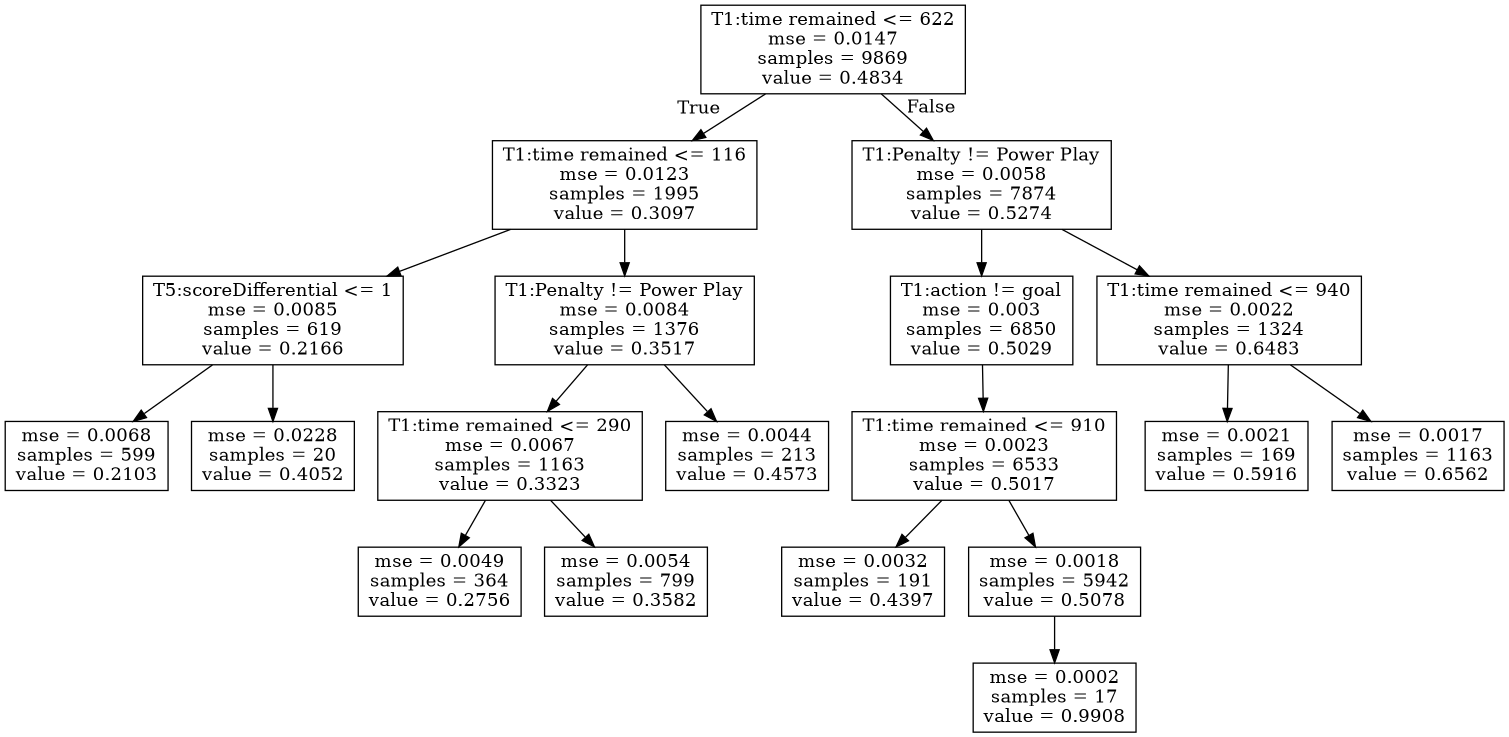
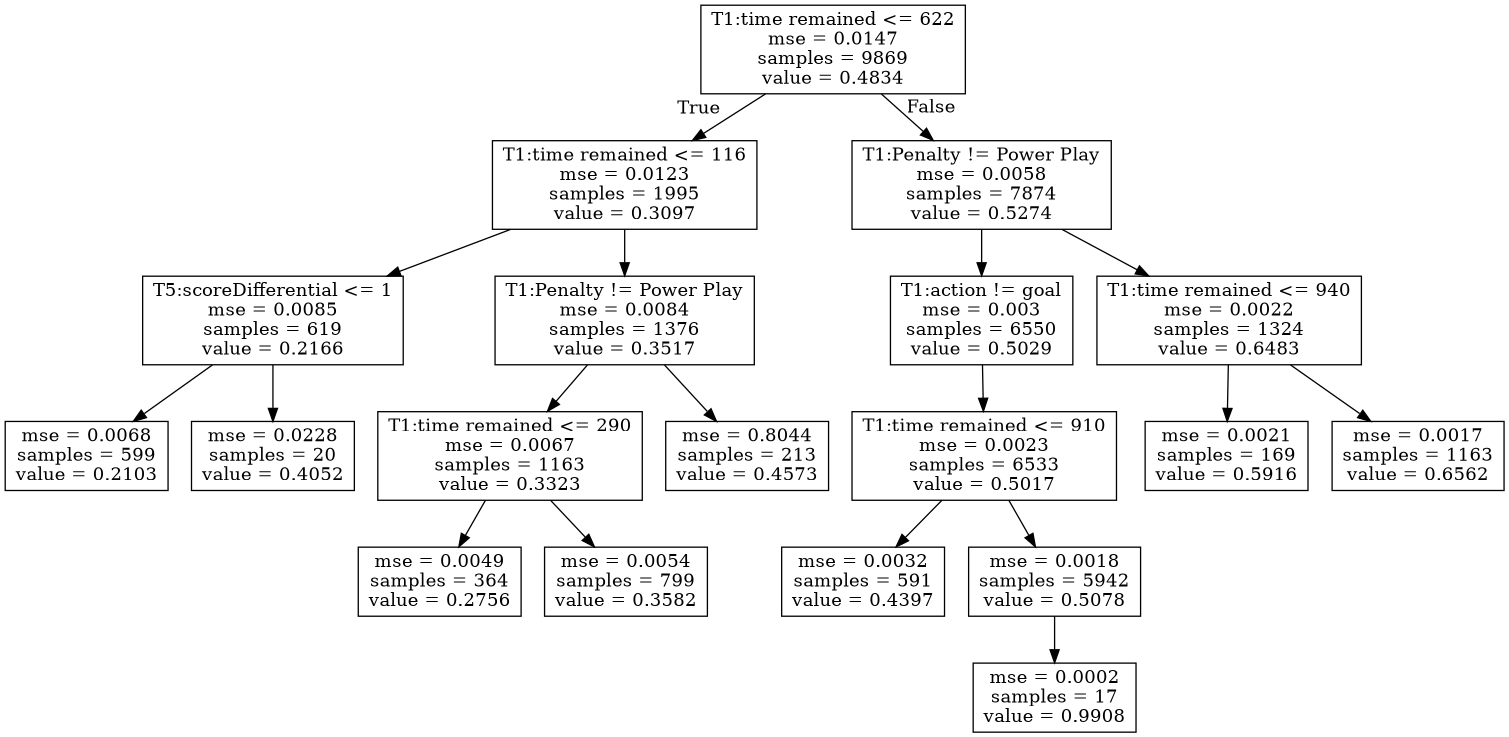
  digraph {
    node [shape=box]
    n1 [label="T1:time remained <= 622\nmse = 0.0147\nsamples = 9869\nvalue = 0.4834"]
    n2 [label="T1:time remained <= 116\nmse = 0.0123\nsamples = 1995\nvalue = 0.3097"]
    n3 [label="T1:Penalty != Power Play\nmse = 0.0058\nsamples = 7874\nvalue = 0.5274"]
    n4 [label="T5:scoreDifferential <= 1\nmse = 0.0085\nsamples = 619\nvalue = 0.2166"]
    n5 [label="T1:Penalty != Power Play\nmse = 0.0084\nsamples = 1376\nvalue = 0.3517"]
-   n6 [label="T1:action != goal\nmse = 0.003\nsamples = 6850\nvalue = 0.5029"]
+   n6 [label="T1:action != goal\nmse = 0.003\nsamples = 6550\nvalue = 0.5029"]
    n7 [label="T1:time remained <= 940\nmse = 0.0022\nsamples = 1324\nvalue = 0.6483"]
    n8 [label="mse = 0.0068\nsamples = 599\nvalue = 0.2103"]
    n9 [label="mse = 0.0228\nsamples = 20\nvalue = 0.4052"]
    n10 [label="T1:time remained <= 290\nmse = 0.0067\nsamples = 1163\nvalue = 0.3323"]
-   n11 [label="mse = 0.0044\nsamples = 213\nvalue = 0.4573"]
+   n11 [label="mse = 0.8044\nsamples = 213\nvalue = 0.4573"]
    n12 [label="mse = 0.0049\nsamples = 364\nvalue = 0.2756"]
    n13 [label="mse = 0.0054\nsamples = 799\nvalue = 0.3582"]
    n14 [label="T1:time remained <= 910\nmse = 0.0023\nsamples = 6533\nvalue = 0.5017"]
    n15 [label="mse = 0.0021\nsamples = 169\nvalue = 0.5916"]
    n16 [label="mse = 0.0017\nsamples = 1163\nvalue = 0.6562"]
-   n17 [label="mse = 0.0032\nsamples = 191\nvalue = 0.4397"]
+   n17 [label="mse = 0.0032\nsamples = 591\nvalue = 0.4397"]
    n18 [label="mse = 0.0018\nsamples = 5942\nvalue = 0.5078"]
    n19 [label="mse = 0.0002\nsamples = 17\nvalue = 0.9908"]
    n1 -> n2 [headlabel=True labelangle=45 labeldistance=2.5]
    n1 -> n3 [headlabel=False labelangle=-45 labeldistance=2.5]
    n2 -> n4
    n2 -> n5
    n3 -> n6
    n3 -> n7
    n4 -> n8
    n4 -> n9
    n5 -> n10
    n5 -> n11
    n6 -> n14
    n7 -> n15
    n7 -> n16
    n10 -> n12
    n10 -> n13
    n14 -> n17
    n14 -> n18
    n18 -> n19
  }
